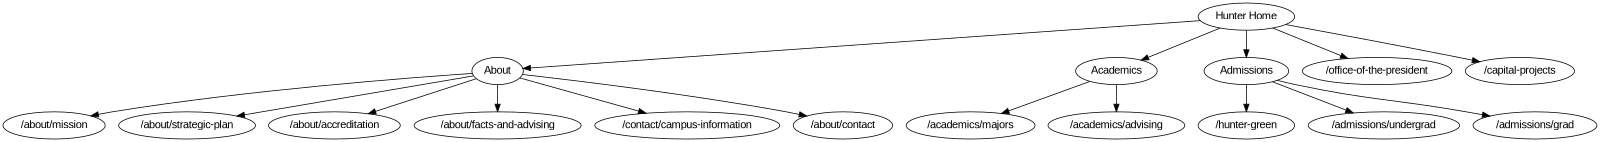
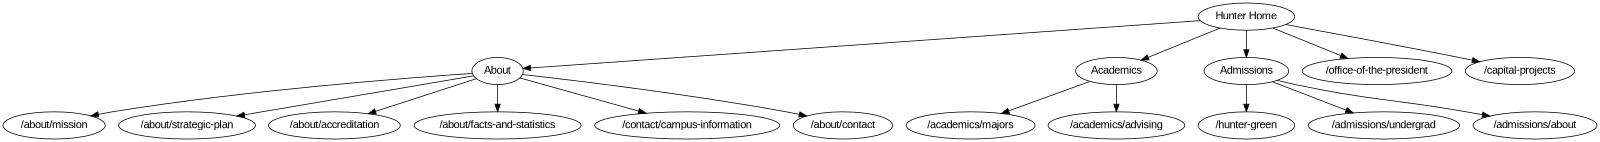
  digraph {
    fontname="Liberation Sans"
    node [fontname="Liberation Sans"]
    edge [fontname="Liberation Sans"]
    n1 [label="Hunter Home"]
    n2 [label=About]
    n3 [label=Academics]
    n4 [label=Admissions]
    "/office-of-the-president"
    "/capital-projects"
    "/about/mission"
    "/about/strategic-plan"
    "/about/accreditation"
-   "/about/facts-and-statistics" [label="/about/facts-and-advising"]
+   "/about/facts-and-statistics"
    n11 [label="/contact/campus-information"]
    "/about/contact"
    "/academics/majors"
    "/academics/advising"
    "/hunter-green"
    "/admissions/undergrad"
-   "/admissions/grad"
+   "/admissions/grad" [label="/admissions/about"]
    n1 -> n2
    n1 -> n3
    n1 -> n4
    n1 -> "/office-of-the-president"
    n1 -> "/capital-projects"
    n2 -> "/about/mission"
    n2 -> "/about/strategic-plan"
    n2 -> "/about/accreditation"
    n2 -> "/about/facts-and-statistics"
    n2 -> n11
    n2 -> "/about/contact"
    n3 -> "/academics/majors"
    n3 -> "/academics/advising"
    n4 -> "/hunter-green"
    n4 -> "/admissions/undergrad"
    n4 -> "/admissions/grad"
  }
